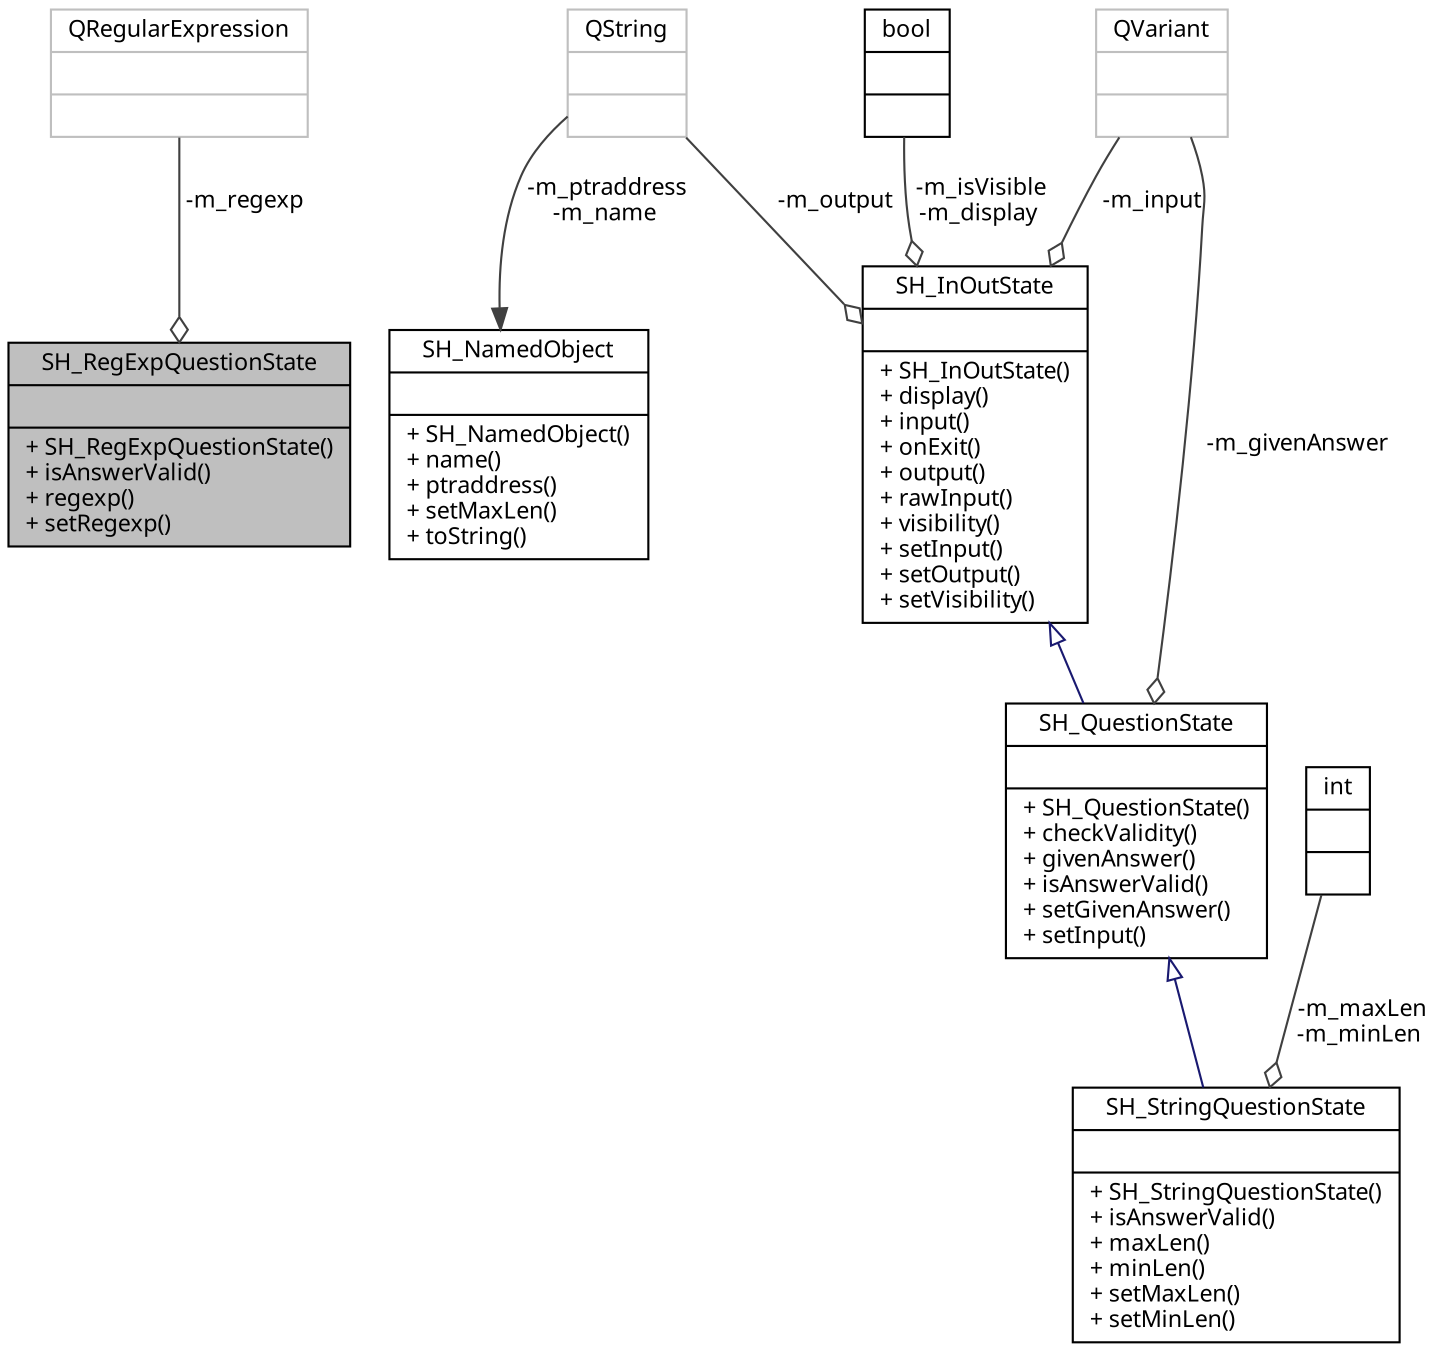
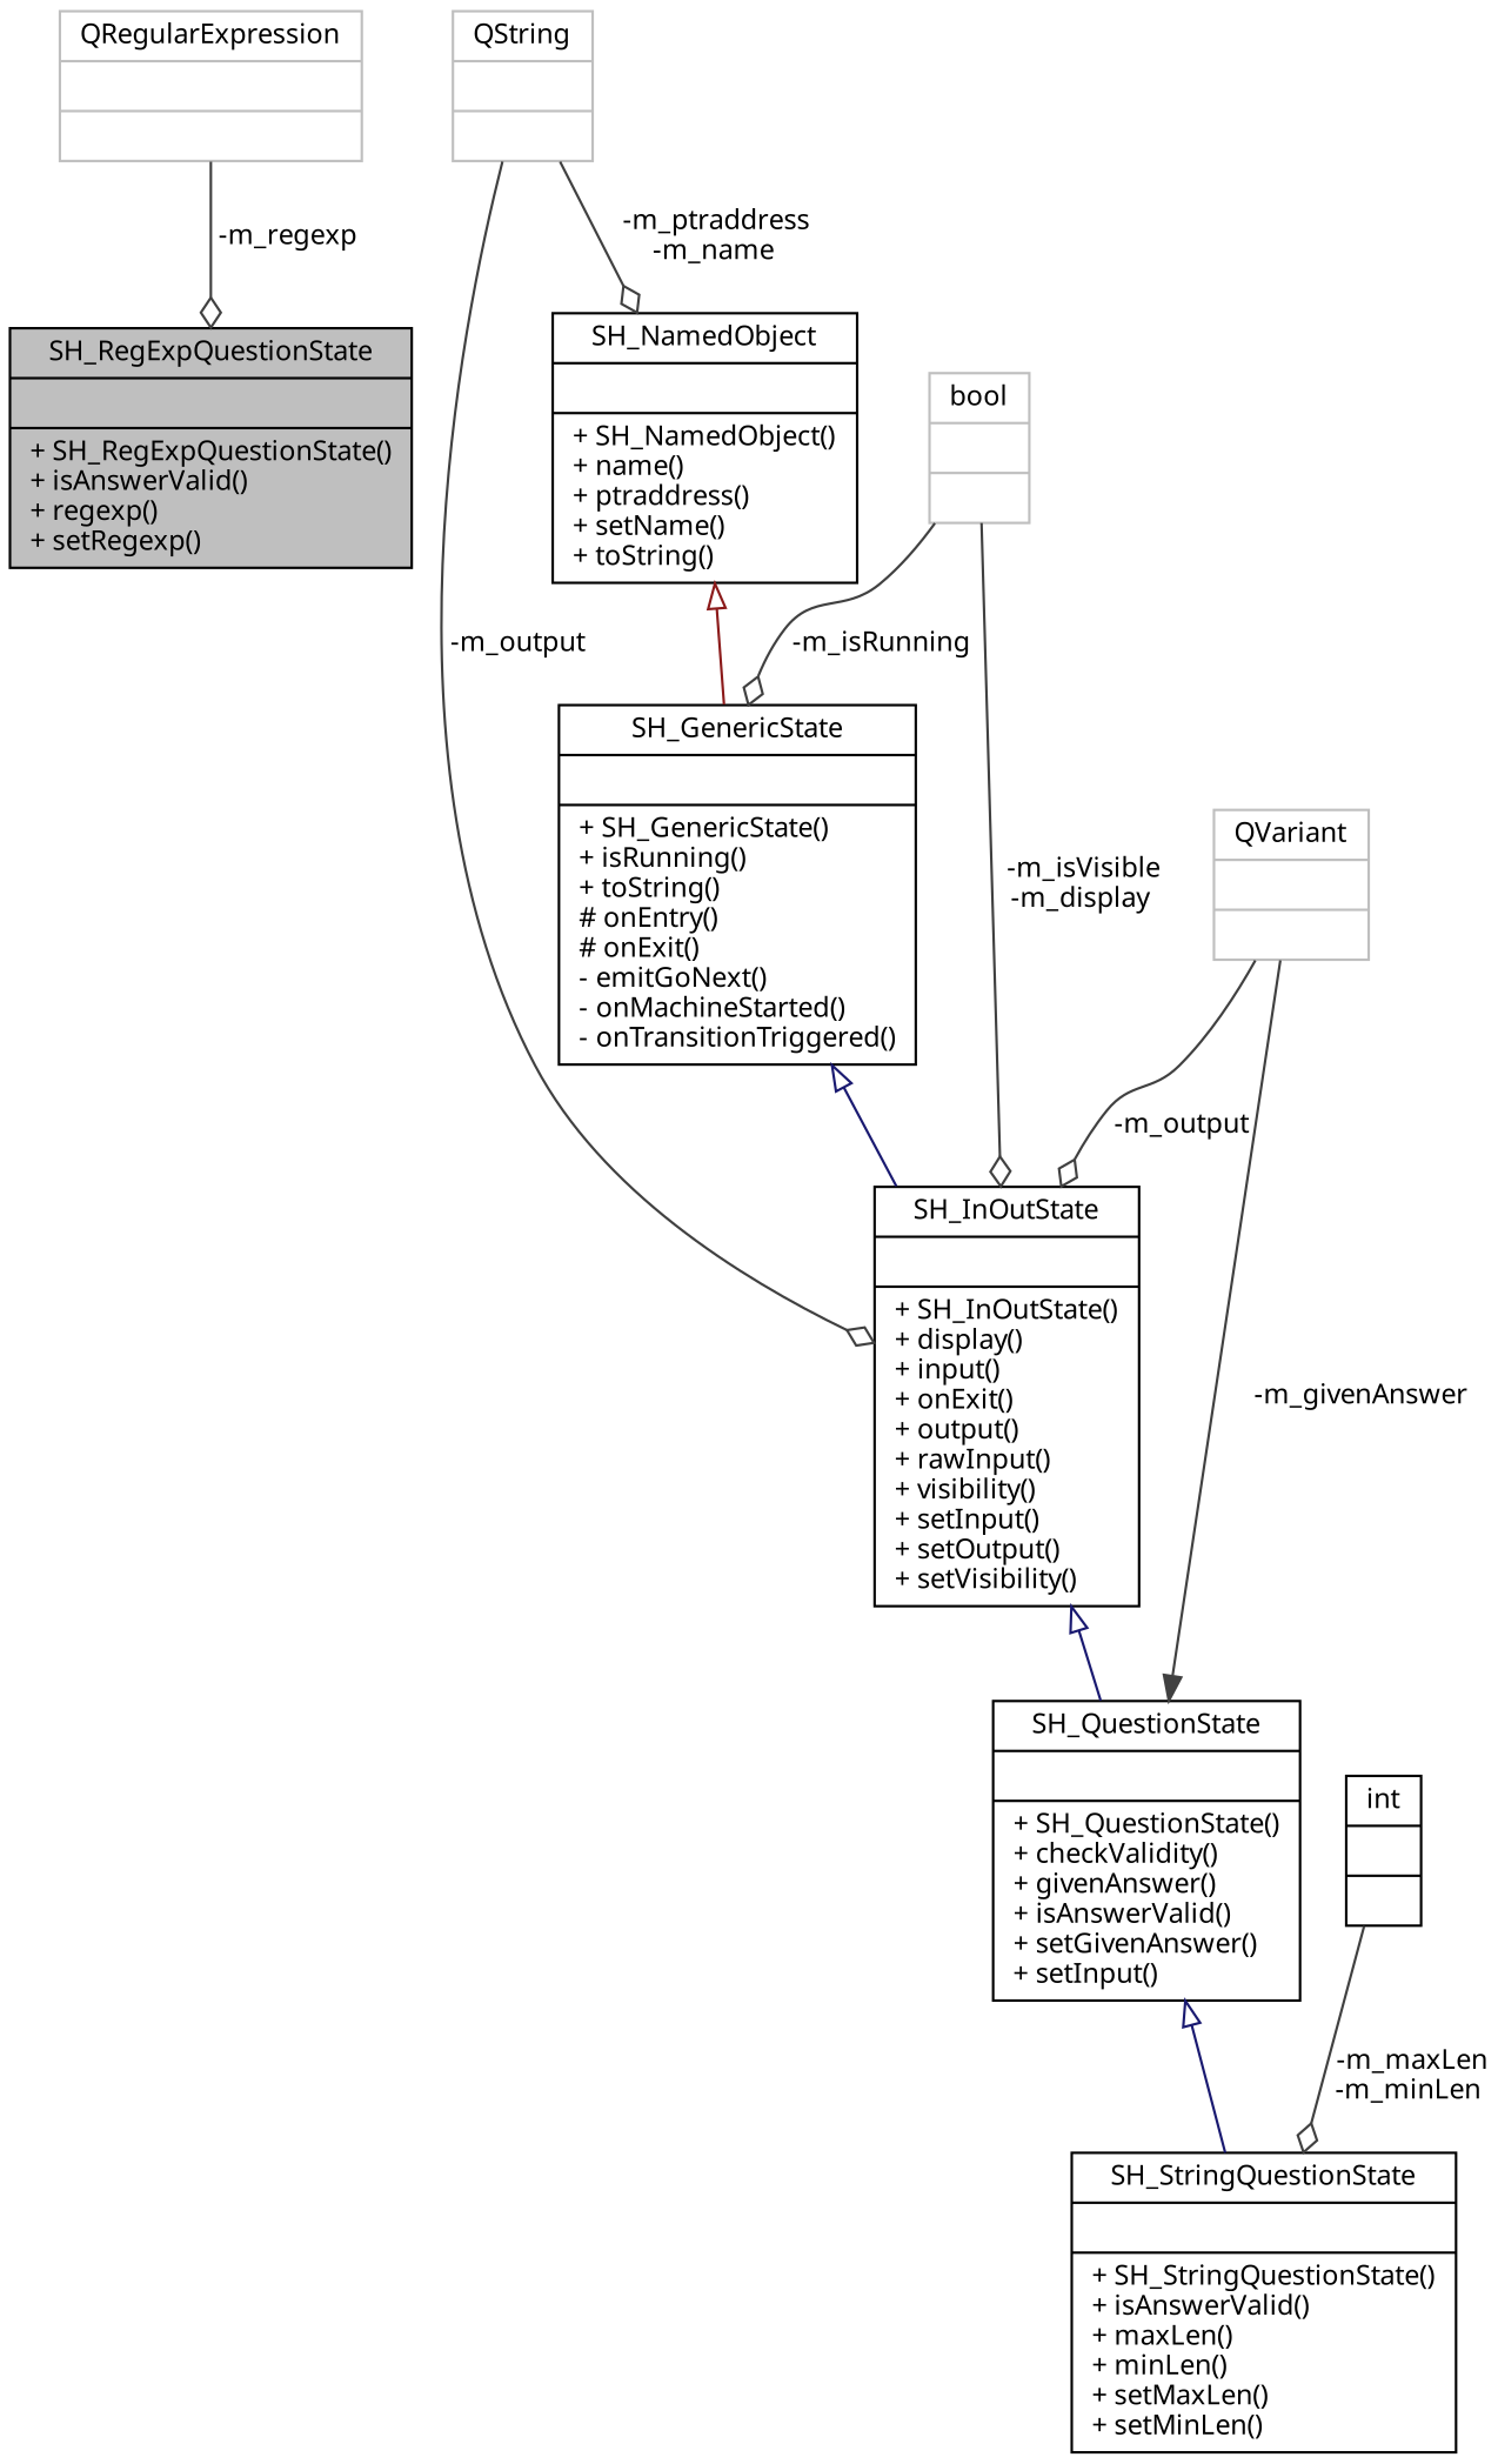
  digraph {
    node [color=black fontname=Verdana fontsize=11 shape=record]
    edge [color=grey25 fontname=Verdana fontsize=11 labelfontname=Verdana labelfontsize=11 style=solid arrowhead=odiamond]
    n1 [fillcolor=grey75 fontcolor=black height=0.2 label="{SH_RegExpQuestionState\n||+ SH_RegExpQuestionState()\l+ isAnswerValid()\l+ regexp()\l+ setRegexp()\l}" style=filled width=0.4]
    n2 [height=0.2 label="{SH_StringQuestionState\n||+ SH_StringQuestionState()\l+ isAnswerValid()\l+ maxLen()\l+ minLen()\l+ setMaxLen()\l+ setMinLen()\l}" width=0.4]
    n3 [height=0.2 label="{SH_QuestionState\n||+ SH_QuestionState()\l+ checkValidity()\l+ givenAnswer()\l+ isAnswerValid()\l+ setGivenAnswer()\l+ setInput()\l}" width=0.4]
    n4 [height=0.2 label="{SH_InOutState\n||+ SH_InOutState()\l+ display()\l+ input()\l+ onExit()\l+ output()\l+ rawInput()\l+ visibility()\l+ setInput()\l+ setOutput()\l+ setVisibility()\l}" width=0.4]
-   n6 [height=0.2 label="{SH_NamedObject\n||+ SH_NamedObject()\l+ name()\l+ ptraddress()\l+ setMaxLen()\l+ toString()\l}" width=0.4]
+   n5 [height=0.2 label="{SH_GenericState\n||+ SH_GenericState()\l+ isRunning()\l+ toString()\l# onEntry()\l# onExit()\l- emitGoNext()\l- onMachineStarted()\l- onTransitionTriggered()\l}" width=0.4]
+   n6 [height=0.2 label="{SH_NamedObject\n||+ SH_NamedObject()\l+ name()\l+ ptraddress()\l+ setName()\l+ toString()\l}" width=0.4]
    n7 [color=grey75 height=0.2 label="{QString\n||}" width=0.4]
-   n8 [height=0.2 label="{bool\n||}" width=0.4]
+   n8 [color=grey75 height=0.2 label="{bool\n||}" width=0.4]
    n9 [color=grey75 height=0.2 label="{QVariant\n||}" width=0.4]
    n10 [height=0.2 label="{int\n||}" width=0.4]
    n11 [color=grey75 height=0.2 label="{QRegularExpression\n||}" width=0.4]
    n3 -> n2 [arrowtail=onormal color=midnightblue dir=back arrowhead=""]
    n4 -> n3 [arrowtail=onormal color=midnightblue dir=back arrowhead=""]
+   n5 -> n4 [arrowtail=onormal color=midnightblue dir=back arrowhead=""]
+   n6 -> n5 [arrowtail=onormal color=firebrick4 dir=back arrowhead=""]
    n7 -> n4 [label=" -m_output"]
-   n7 -> n6 [arrowhead=normal label=" -m_ptraddress\n-m_name"]
+   n7 -> n6 [label=" -m_ptraddress\n-m_name"]
    n8 -> n4 [label=" -m_isVisible\n-m_display"]
-   n9 -> n3 [label=" -m_givenAnswer"]
-   n9 -> n4 [label=" -m_input"]
+   n8 -> n5 [label=" -m_isRunning"]
+   n9 -> n3 [arrowhead=normal label=" -m_givenAnswer"]
+   n9 -> n4 [label=" -m_output"]
    n10 -> n2 [label=" -m_maxLen\n-m_minLen"]
    n11 -> n1 [label=" -m_regexp"]
  }
